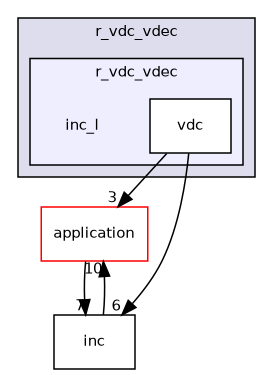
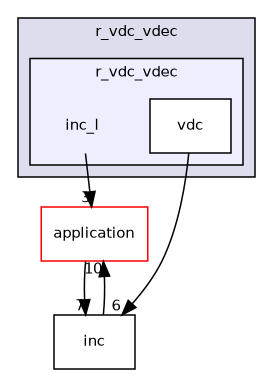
  digraph {
    compound=true
    node [fontname=Helvetica fontsize=10 shape=box]
    edge [labeldistance=1.5 labelfontname=Helvetica labelfontsize=10]
    n1 [label=inc_l shape=plaintext]
    n2 [color=black fillcolor=white label=vdc style=filled]
    n3 [color=red fillcolor=white label=application style=filled]
    n4 [label=inc]
    subgraph cluster_1 {
      bgcolor="#ddddee"
      fontname=Helvetica
      fontsize=10
      label=r_vdc_vdec
      pencolor=black
      subgraph cluster_2 {
        bgcolor="#eeeeff"
        fontname=Helvetica
        fontsize=10
        label=r_vdc_vdec
        pencolor=black
        n1
        n2
      }
    }
-   n2 -> n3 [headlabel=3]
+   n1 -> n3 [headlabel=3]
    n2 -> n4 [headlabel=6]
    n3 -> n4 [headlabel=7]
    n4 -> n3 [headlabel=10]
  }
